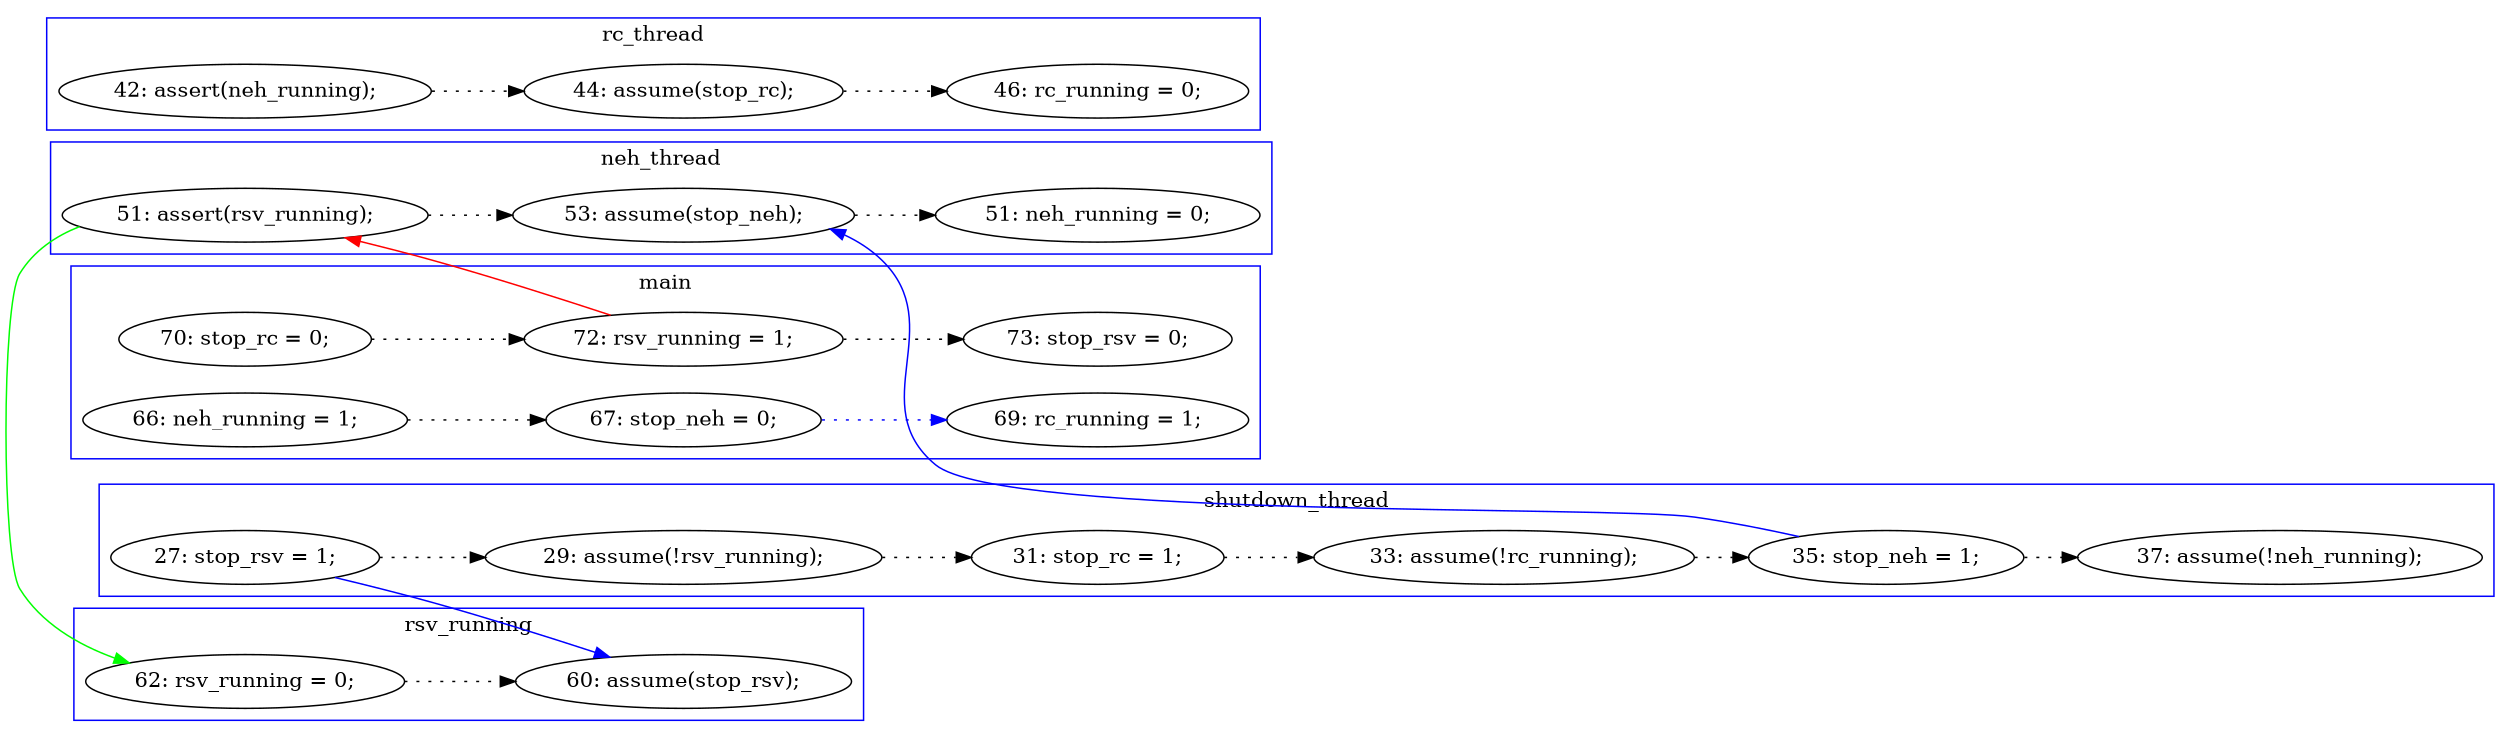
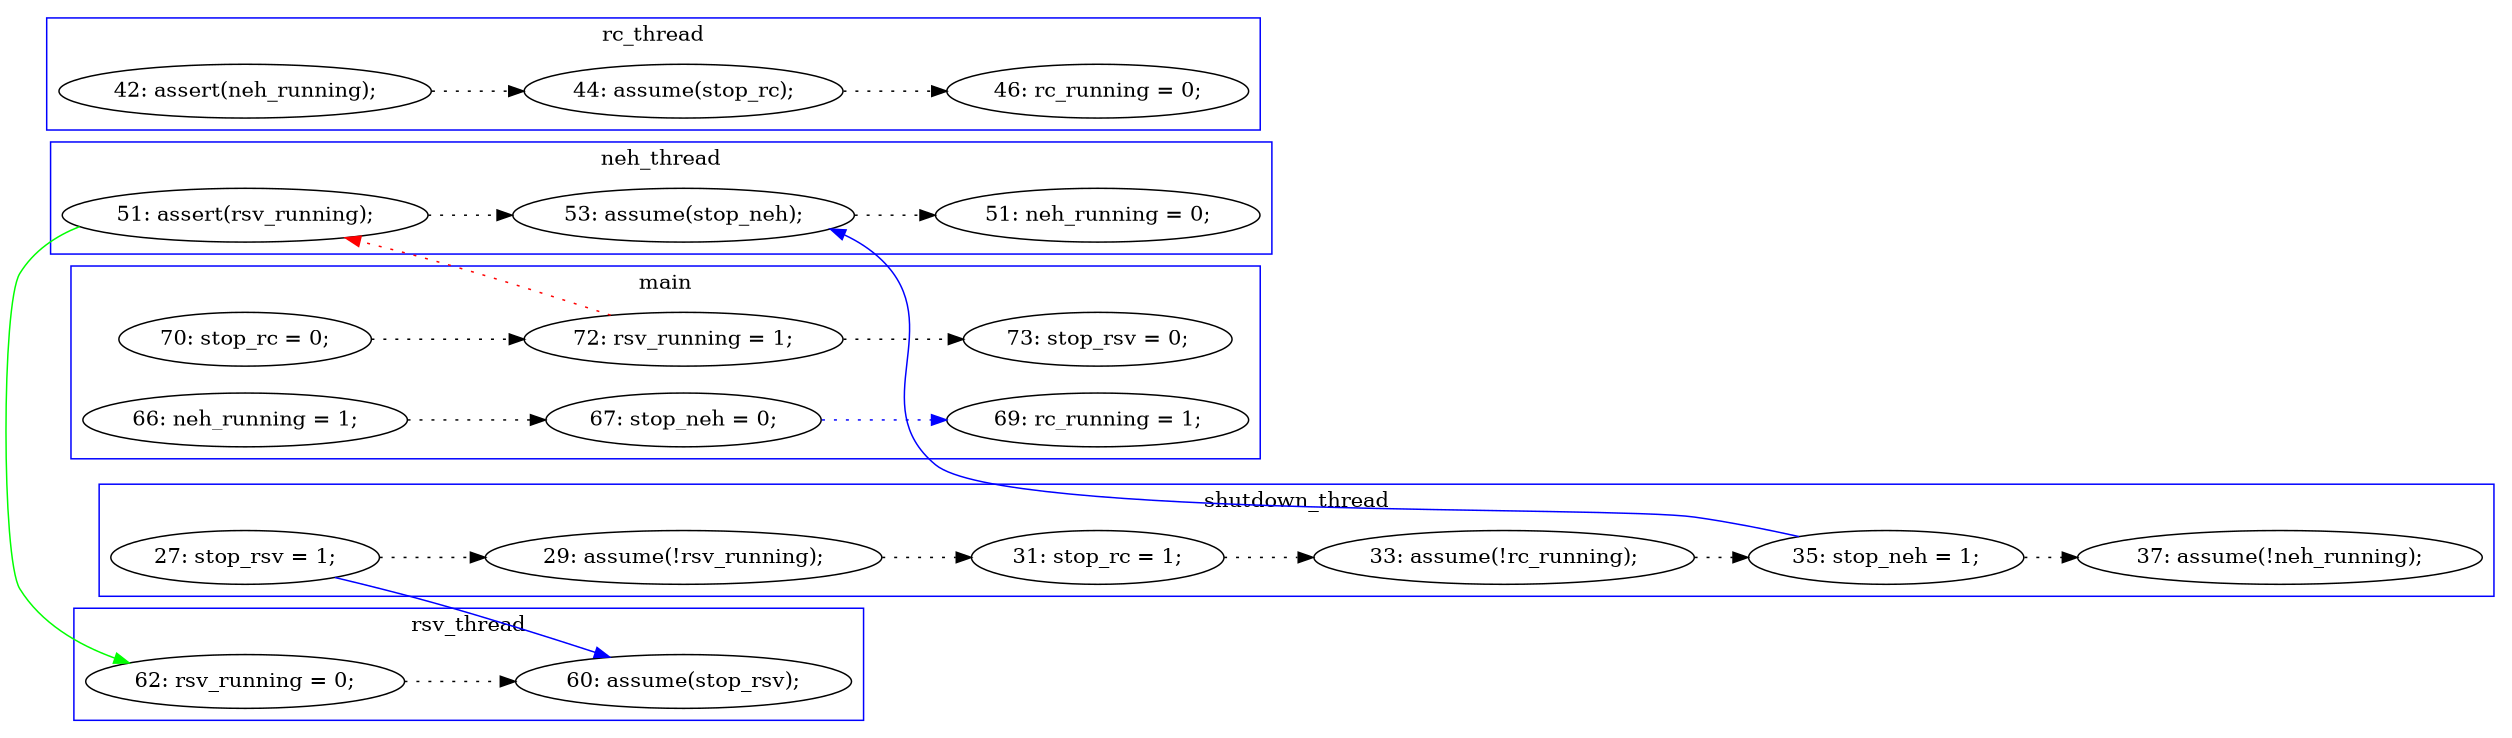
  digraph {
    rankdir=LR
    edge [color=black style=dotted]
    n1 [label="51: assert(rsv_running);"]
    n2 [label="53: assume(stop_neh);"]
    n3 [label="51: neh_running = 0;"]
    n4 [label="70: stop_rc = 0;"]
    n5 [label="72: rsv_running = 1;"]
    n6 [label="66: neh_running = 1;"]
    n7 [label="67: stop_neh = 0;"]
    n8 [label="73: stop_rsv = 0;"]
    n9 [label="69: rc_running = 1;"]
    n10 [label="62: rsv_running = 0;"]
    n11 [label="60: assume(stop_rsv);"]
    n12 [label="44: assume(stop_rc);"]
    n13 [label="46: rc_running = 0;"]
    n14 [label="42: assert(neh_running);"]
    n15 [label="33: assume(!rc_running);"]
    n16 [label="35: stop_neh = 1;"]
    n17 [label="27: stop_rsv = 1;"]
    n18 [label="29: assume(!rsv_running);"]
    n19 [label="31: stop_rc = 1;"]
    n20 [label="37: assume(!neh_running);"]
    subgraph cluster_1 {
      color=blue
      label=neh_thread
      n1
      n2
      n3
    }
    subgraph cluster_2 {
      color=blue
      label=main
      n4
      n5
      n6
      n7
      n8
      n9
    }
    subgraph cluster_3 {
      color=blue
-     label=rsv_running
+     label=rsv_thread
      n10
      n11
    }
    subgraph cluster_4 {
      color=blue
      label=rc_thread
      n12
      n13
      n14
    }
    subgraph cluster_5 {
      color=blue
      label=shutdown_thread
      n15
      n16
      n17
      n18
      n19
      n20
    }
    n1 -> n2
    n1 -> n10 [color=Green constraint=false style=""]
    n2 -> n3
    n4 -> n5
-   n5 -> n1 [color=Red constraint=false style=""]
+   n5 -> n1 [color=Red constraint=false]
    n5 -> n8
    n6 -> n7
    n7 -> n9 [color=Blue]
    n10 -> n11
    n12 -> n13
    n14 -> n12
    n15 -> n16
    n16 -> n2 [color=Blue constraint=false style=""]
    n16 -> n20
    n17 -> n11 [color=Blue constraint=false style=""]
    n17 -> n18
    n18 -> n19
    n19 -> n15
  }
